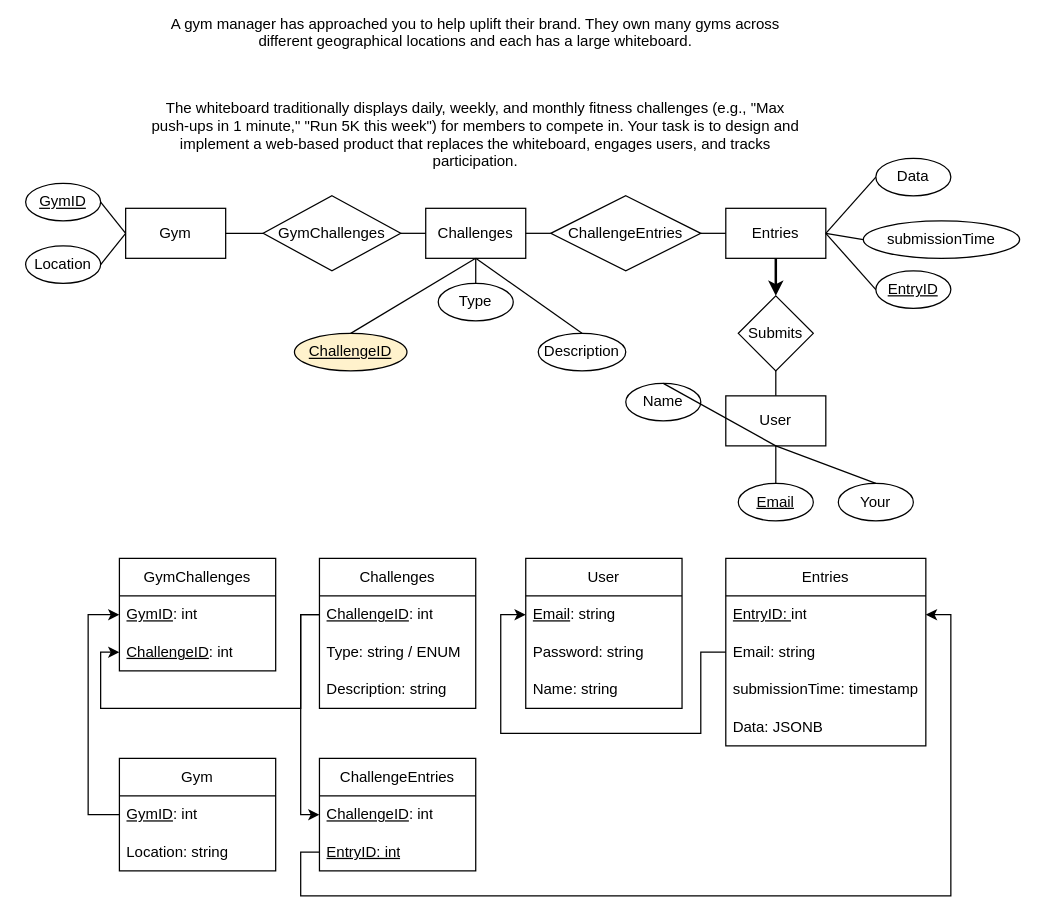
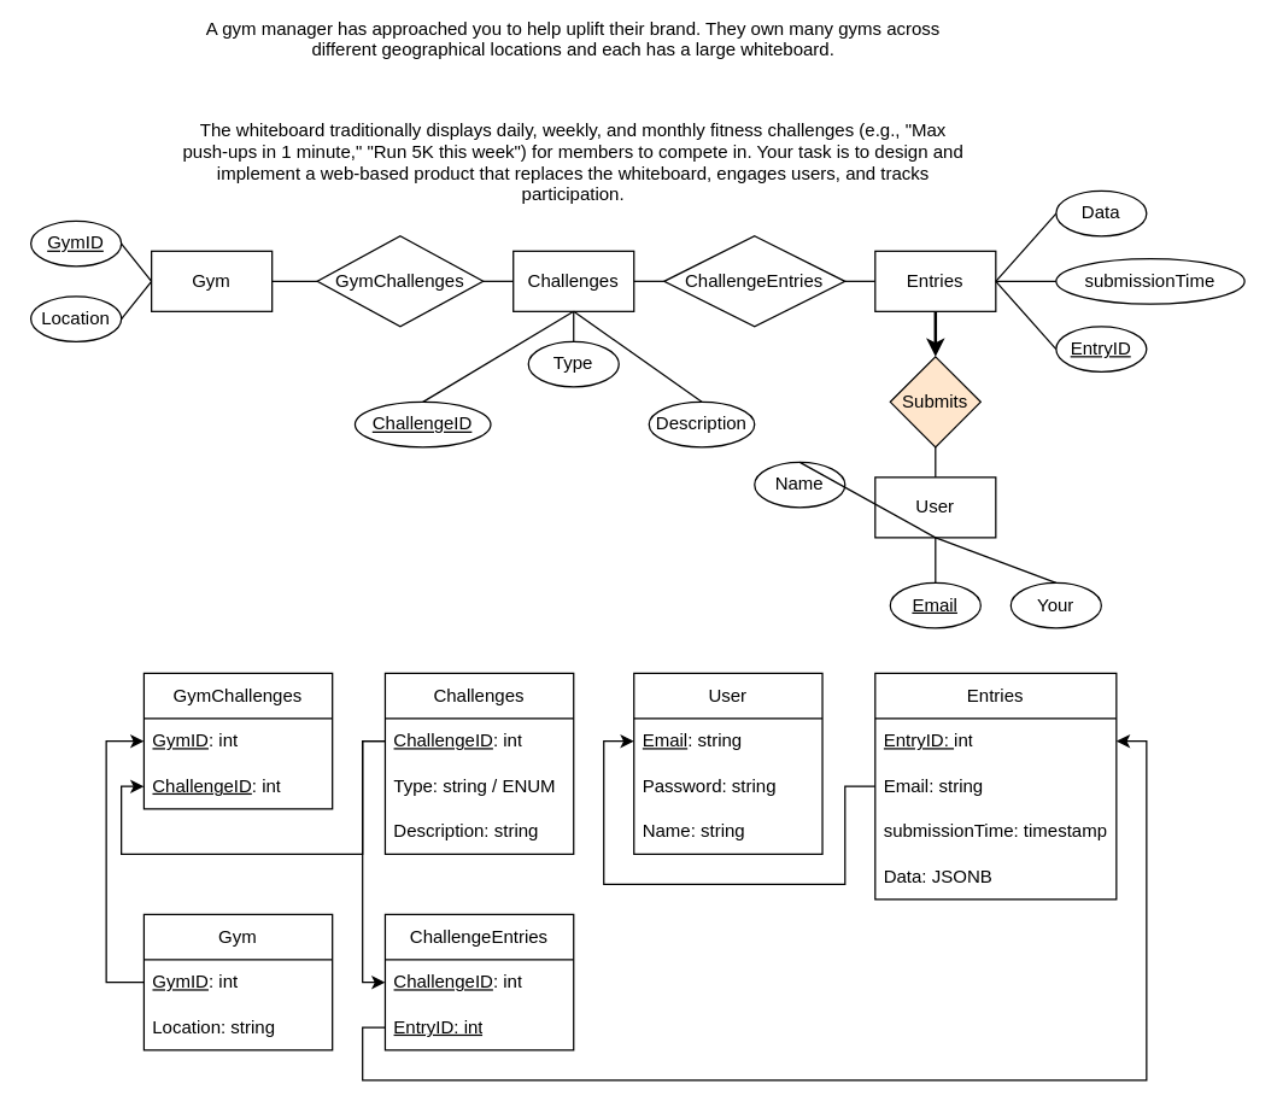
  <mxCell id="0" />
  <mxCell id="1" parent="0" />
  <mxCell id="2" value="Gym" style="swimlane;fontStyle=0;childLayout=stackLayout;horizontal=1;startSize=30;horizontalStack=0;resizeParent=1;resizeParentMax=0;resizeLast=0;collapsible=1;marginBottom=0;whiteSpace=wrap;html=1;" parent="1" vertex="1"><mxGeometry x="95" y="560" width="125" height="90" as="geometry" /></mxCell>
  <mxCell id="3" value="&lt;u&gt;GymID&lt;/u&gt;: int" style="text;strokeColor=none;fillColor=none;align=left;verticalAlign=middle;spacingLeft=4;spacingRight=4;overflow=hidden;points=[[0,0.5],[1,0.5]];portConstraint=eastwest;rotatable=0;whiteSpace=wrap;html=1;" parent="2" vertex="1"><mxGeometry y="30" width="125" height="30" as="geometry" /></mxCell>
  <mxCell id="4" value="&lt;div&gt;Location: string&lt;/div&gt;" style="text;strokeColor=none;fillColor=none;align=left;verticalAlign=middle;spacingLeft=4;spacingRight=4;overflow=hidden;points=[[0,0.5],[1,0.5]];portConstraint=eastwest;rotatable=0;whiteSpace=wrap;html=1;" parent="2" vertex="1"><mxGeometry y="60" width="125" height="30" as="geometry" /></mxCell>
  <mxCell id="5" value="&lt;p&gt;A gym manager has approached you to help uplift their brand. They own many gyms across different geographical locations and each has a large whiteboard.&lt;/p&gt;&lt;br/&gt;&lt;p&gt;The whiteboard traditionally displays daily, weekly, and monthly fitness challenges (e.g., &quot;Max push-ups in 1 minute,&quot; &quot;Run 5K this week&quot;) for members to compete in. Your task is to design and implement a web-based product that replaces the whiteboard, engages users, and tracks participation.&lt;/p&gt;&lt;div&gt;&lt;br/&gt;&lt;/div&gt;" style="text;html=1;align=center;verticalAlign=middle;whiteSpace=wrap;rounded=0;" parent="1" vertex="1"><mxGeometry x="120" y="20" width="520" height="30" as="geometry" /></mxCell>
  <mxCell id="6" value="&lt;div&gt;Gym&lt;/div&gt;" style="rounded=0;whiteSpace=wrap;html=1;" parent="1" vertex="1"><mxGeometry x="100" y="120" width="80" height="40" as="geometry" /></mxCell>
  <mxCell id="7" value="&lt;div&gt;&lt;u&gt;GymID&lt;/u&gt;&lt;/div&gt;" style="ellipse;whiteSpace=wrap;html=1;" parent="1" vertex="1"><mxGeometry x="20" y="100" width="60" height="30" as="geometry" /></mxCell>
  <mxCell id="8" value="&lt;div&gt;Type&lt;/div&gt;" style="ellipse;whiteSpace=wrap;html=1;" parent="1" vertex="1"><mxGeometry x="350" y="180" width="60" height="30" as="geometry" /></mxCell>
  <mxCell id="9" value="GymChallenges" style="rhombus;whiteSpace=wrap;html=1;" parent="1" vertex="1"><mxGeometry x="210" y="110" width="110" height="60" as="geometry" /></mxCell>
  <mxCell id="10" value="&lt;div&gt;Challenges&lt;/div&gt;" style="rounded=0;whiteSpace=wrap;html=1;" parent="1" vertex="1"><mxGeometry x="340" y="120" width="80" height="40" as="geometry" /></mxCell>
  <mxCell id="11" value="Location" style="ellipse;whiteSpace=wrap;html=1;" parent="1" vertex="1"><mxGeometry x="20" y="150" width="60" height="30" as="geometry" /></mxCell>
- <mxCell id="12" value="&lt;u&gt;ChallengeID&lt;/u&gt;" style="ellipse;whiteSpace=wrap;html=1;fillColor=#fff2cc;" parent="1" vertex="1"><mxGeometry x="235" y="220" width="90" height="30" as="geometry" /></mxCell>
+ <mxCell id="12" value="&lt;u&gt;ChallengeID&lt;/u&gt;" style="ellipse;whiteSpace=wrap;html=1;" parent="1" vertex="1"><mxGeometry x="235" y="220" width="90" height="30" as="geometry" /></mxCell>
  <mxCell id="13" value="Entries" style="rounded=0;whiteSpace=wrap;html=1;" parent="1" vertex="1"><mxGeometry x="580" y="120" width="80" height="40" as="geometry" /></mxCell>
  <mxCell id="14" value="User" style="rounded=0;whiteSpace=wrap;html=1;" parent="1" vertex="1"><mxGeometry x="580" y="270" width="80" height="40" as="geometry" /></mxCell>
  <mxCell id="15" value="" style="endArrow=none;html=1;rounded=0;exitX=0;exitY=0.5;exitDx=0;exitDy=0;entryX=1;entryY=0.5;entryDx=0;entryDy=0;" parent="1" source="6" target="7" edge="1"><mxGeometry width="50" height="50" relative="1" as="geometry"><mxPoint x="280" y="100" as="sourcePoint" /><mxPoint x="330" y="50" as="targetPoint" /></mxGeometry></mxCell>
  <mxCell id="16" value="" style="endArrow=none;html=1;rounded=0;entryX=0;entryY=0.5;entryDx=0;entryDy=0;exitX=1;exitY=0.5;exitDx=0;exitDy=0;" parent="1" source="11" target="6" edge="1"><mxGeometry width="50" height="50" relative="1" as="geometry"><mxPoint x="90" y="300" as="sourcePoint" /><mxPoint x="140" y="250" as="targetPoint" /></mxGeometry></mxCell>
  <mxCell id="17" value="" style="endArrow=none;html=1;rounded=0;entryX=0.5;entryY=1;entryDx=0;entryDy=0;exitX=0.5;exitY=0;exitDx=0;exitDy=0;" parent="1" source="12" target="10" edge="1"><mxGeometry width="50" height="50" relative="1" as="geometry"><mxPoint x="140" y="280" as="sourcePoint" /><mxPoint x="190" y="230" as="targetPoint" /></mxGeometry></mxCell>
  <mxCell id="18" value="" style="endArrow=none;html=1;rounded=0;entryX=0.5;entryY=1;entryDx=0;entryDy=0;exitX=0.5;exitY=0;exitDx=0;exitDy=0;" parent="1" source="8" target="10" edge="1"><mxGeometry width="50" height="50" relative="1" as="geometry"><mxPoint x="140" y="290" as="sourcePoint" /><mxPoint x="190" y="240" as="targetPoint" /></mxGeometry></mxCell>
  <mxCell id="19" value="ChallengeEntries" style="rhombus;whiteSpace=wrap;html=1;" parent="1" vertex="1"><mxGeometry x="440" y="110" width="120" height="60" as="geometry" /></mxCell>
- <mxCell id="20" value="&lt;div&gt;Submits&lt;/div&gt;" style="rhombus;whiteSpace=wrap;html=1;" parent="1" vertex="1"><mxGeometry x="590" y="190" width="60" height="60" as="geometry" /></mxCell>
+ <mxCell id="20" value="&lt;div&gt;Submits&lt;/div&gt;" style="rhombus;whiteSpace=wrap;html=1;fillColor=#ffe6cc;" parent="1" vertex="1"><mxGeometry x="590" y="190" width="60" height="60" as="geometry" /></mxCell>
  <mxCell id="21" value="&lt;div&gt;Description&lt;/div&gt;" style="ellipse;whiteSpace=wrap;html=1;" parent="1" vertex="1"><mxGeometry x="430" y="220" width="70" height="30" as="geometry" /></mxCell>
  <mxCell id="22" value="" style="endArrow=none;html=1;rounded=0;entryX=0.5;entryY=1;entryDx=0;entryDy=0;exitX=0.5;exitY=0;exitDx=0;exitDy=0;" parent="1" source="21" target="10" edge="1"><mxGeometry width="50" height="50" relative="1" as="geometry"><mxPoint x="390" y="230" as="sourcePoint" /><mxPoint x="390" y="170" as="targetPoint" /></mxGeometry></mxCell>
  <mxCell id="23" value="" style="endArrow=none;html=1;rounded=0;exitX=1;exitY=0.5;exitDx=0;exitDy=0;entryX=0;entryY=0.5;entryDx=0;entryDy=0;" parent="1" source="6" target="9" edge="1"><mxGeometry width="50" height="50" relative="1" as="geometry"><mxPoint x="180" y="260" as="sourcePoint" /><mxPoint x="230" y="210" as="targetPoint" /></mxGeometry></mxCell>
  <mxCell id="24" value="" style="endArrow=none;html=1;rounded=0;entryX=0;entryY=0.5;entryDx=0;entryDy=0;exitX=1;exitY=0.5;exitDx=0;exitDy=0;" parent="1" source="9" target="10" edge="1"><mxGeometry width="50" height="50" relative="1" as="geometry"><mxPoint x="190" y="230" as="sourcePoint" /><mxPoint x="240" y="180" as="targetPoint" /></mxGeometry></mxCell>
  <mxCell id="25" value="" style="endArrow=none;html=1;rounded=0;exitX=1;exitY=0.5;exitDx=0;exitDy=0;entryX=0;entryY=0.5;entryDx=0;entryDy=0;" parent="1" source="10" target="19" edge="1"><mxGeometry width="50" height="50" relative="1" as="geometry"><mxPoint x="310" y="330" as="sourcePoint" /><mxPoint x="360" y="280" as="targetPoint" /></mxGeometry></mxCell>
  <mxCell id="26" value="" style="endArrow=none;html=1;rounded=0;exitX=0;exitY=0.5;exitDx=0;exitDy=0;entryX=1;entryY=0.5;entryDx=0;entryDy=0;" parent="1" source="13" target="19" edge="1"><mxGeometry width="50" height="50" relative="1" as="geometry"><mxPoint x="390" y="390" as="sourcePoint" /><mxPoint x="440" y="340" as="targetPoint" /></mxGeometry></mxCell>
  <mxCell id="27" value="Name" style="ellipse;whiteSpace=wrap;html=1;" parent="1" vertex="1"><mxGeometry x="500" y="260" width="60" height="30" as="geometry" /></mxCell>
  <mxCell id="28" value="&lt;div&gt;&lt;u&gt;Email&lt;/u&gt;&lt;/div&gt;" style="ellipse;whiteSpace=wrap;html=1;" parent="1" vertex="1"><mxGeometry x="590" y="340" width="60" height="30" as="geometry" /></mxCell>
  <mxCell id="29" value="" style="endArrow=none;html=1;rounded=0;entryX=0.5;entryY=1;entryDx=0;entryDy=0;exitX=0.5;exitY=0;exitDx=0;exitDy=0;" parent="1" source="27" target="14" edge="1"><mxGeometry width="50" height="50" relative="1" as="geometry"><mxPoint x="503" y="350" as="sourcePoint" /><mxPoint x="590" y="320" as="targetPoint" /></mxGeometry></mxCell>
  <mxCell id="30" value="" style="endArrow=none;html=1;rounded=0;entryX=0.5;entryY=1;entryDx=0;entryDy=0;exitX=0.5;exitY=0;exitDx=0;exitDy=0;" parent="1" source="28" target="14" edge="1"><mxGeometry width="50" height="50" relative="1" as="geometry"><mxPoint x="470" y="400" as="sourcePoint" /><mxPoint x="520" y="350" as="targetPoint" /></mxGeometry></mxCell>
  <mxCell id="31" value="Your" style="ellipse;whiteSpace=wrap;html=1;" parent="1" vertex="1"><mxGeometry x="670" y="340" width="60" height="30" as="geometry" /></mxCell>
  <mxCell id="32" value="" style="endArrow=none;html=1;rounded=0;entryX=0.5;entryY=1;entryDx=0;entryDy=0;exitX=0.5;exitY=0;exitDx=0;exitDy=0;" parent="1" source="31" target="14" edge="1"><mxGeometry width="50" height="50" relative="1" as="geometry"><mxPoint x="450" y="450" as="sourcePoint" /><mxPoint x="500" y="400" as="targetPoint" /></mxGeometry></mxCell>
  <mxCell id="33" value="" style="endArrow=classic;html=1;rounded=0;exitX=0.5;exitY=1;exitDx=0;exitDy=0;entryX=0.5;entryY=0;entryDx=0;entryDy=0;strokeWidth=2;" parent="1" source="13" target="20" edge="1"><mxGeometry width="50" height="50" relative="1" as="geometry"><mxPoint x="300" y="380" as="sourcePoint" /><mxPoint x="350" y="330" as="targetPoint" /></mxGeometry></mxCell>
  <mxCell id="34" value="" style="endArrow=none;html=1;rounded=0;entryX=0.5;entryY=1;entryDx=0;entryDy=0;exitX=0.5;exitY=0;exitDx=0;exitDy=0;" parent="1" source="14" target="20" edge="1"><mxGeometry width="50" height="50" relative="1" as="geometry"><mxPoint x="330" y="370" as="sourcePoint" /><mxPoint x="380" y="320" as="targetPoint" /></mxGeometry></mxCell>
  <mxCell id="35" value="Data" style="ellipse;whiteSpace=wrap;html=1;" parent="1" vertex="1"><mxGeometry x="700" y="80" width="60" height="30" as="geometry" /></mxCell>
  <mxCell id="36" value="" style="endArrow=none;html=1;rounded=0;entryX=1;entryY=0.5;entryDx=0;entryDy=0;exitX=0;exitY=0.5;exitDx=0;exitDy=0;" parent="1" source="35" target="13" edge="1"><mxGeometry width="50" height="50" relative="1" as="geometry"><mxPoint x="370" y="340" as="sourcePoint" /><mxPoint x="420" y="290" as="targetPoint" /></mxGeometry></mxCell>
  <mxCell id="37" value="Challenges" style="swimlane;fontStyle=0;childLayout=stackLayout;horizontal=1;startSize=30;horizontalStack=0;resizeParent=1;resizeParentMax=0;resizeLast=0;collapsible=1;marginBottom=0;whiteSpace=wrap;html=1;" parent="1" vertex="1"><mxGeometry x="255" y="400" width="125" height="120" as="geometry" /></mxCell>
  <mxCell id="38" value="&lt;u&gt;ChallengeID&lt;/u&gt;: int" style="text;strokeColor=none;fillColor=none;align=left;verticalAlign=middle;spacingLeft=4;spacingRight=4;overflow=hidden;points=[[0,0.5],[1,0.5]];portConstraint=eastwest;rotatable=0;whiteSpace=wrap;html=1;" parent="37" vertex="1"><mxGeometry y="30" width="125" height="30" as="geometry" /></mxCell>
  <mxCell id="39" value="&lt;div&gt;Type: string / ENUM&lt;/div&gt;" style="text;strokeColor=none;fillColor=none;align=left;verticalAlign=middle;spacingLeft=4;spacingRight=4;overflow=hidden;points=[[0,0.5],[1,0.5]];portConstraint=eastwest;rotatable=0;whiteSpace=wrap;html=1;" parent="37" vertex="1"><mxGeometry y="60" width="125" height="30" as="geometry" /></mxCell>
  <mxCell id="40" value="&lt;div&gt;Description: string&lt;/div&gt;" style="text;strokeColor=none;fillColor=none;align=left;verticalAlign=middle;spacingLeft=4;spacingRight=4;overflow=hidden;points=[[0,0.5],[1,0.5]];portConstraint=eastwest;rotatable=0;whiteSpace=wrap;html=1;" parent="37" vertex="1"><mxGeometry y="90" width="125" height="30" as="geometry" /></mxCell>
  <mxCell id="41" value="User" style="swimlane;fontStyle=0;childLayout=stackLayout;horizontal=1;startSize=30;horizontalStack=0;resizeParent=1;resizeParentMax=0;resizeLast=0;collapsible=1;marginBottom=0;whiteSpace=wrap;html=1;" parent="1" vertex="1"><mxGeometry x="420" y="400" width="125" height="120" as="geometry" /></mxCell>
  <mxCell id="42" value="&lt;u&gt;Email&lt;/u&gt;: string" style="text;strokeColor=none;fillColor=none;align=left;verticalAlign=middle;spacingLeft=4;spacingRight=4;overflow=hidden;points=[[0,0.5],[1,0.5]];portConstraint=eastwest;rotatable=0;whiteSpace=wrap;html=1;" parent="41" vertex="1"><mxGeometry y="30" width="125" height="30" as="geometry" /></mxCell>
  <mxCell id="43" value="Password: string" style="text;strokeColor=none;fillColor=none;align=left;verticalAlign=middle;spacingLeft=4;spacingRight=4;overflow=hidden;points=[[0,0.5],[1,0.5]];portConstraint=eastwest;rotatable=0;whiteSpace=wrap;html=1;" parent="41" vertex="1"><mxGeometry y="60" width="125" height="30" as="geometry" /></mxCell>
  <mxCell id="44" value="Name: string" style="text;strokeColor=none;fillColor=none;align=left;verticalAlign=middle;spacingLeft=4;spacingRight=4;overflow=hidden;points=[[0,0.5],[1,0.5]];portConstraint=eastwest;rotatable=0;whiteSpace=wrap;html=1;" parent="41" vertex="1"><mxGeometry y="90" width="125" height="30" as="geometry" /></mxCell>
  <mxCell id="45" value="GymChallenges" style="swimlane;fontStyle=0;childLayout=stackLayout;horizontal=1;startSize=30;horizontalStack=0;resizeParent=1;resizeParentMax=0;resizeLast=0;collapsible=1;marginBottom=0;whiteSpace=wrap;html=1;" parent="1" vertex="1"><mxGeometry x="95" y="400" width="125" height="90" as="geometry" /></mxCell>
  <mxCell id="46" value="&lt;u&gt;GymID&lt;/u&gt;: int" style="text;strokeColor=none;fillColor=none;align=left;verticalAlign=middle;spacingLeft=4;spacingRight=4;overflow=hidden;points=[[0,0.5],[1,0.5]];portConstraint=eastwest;rotatable=0;whiteSpace=wrap;html=1;" parent="45" vertex="1"><mxGeometry y="30" width="125" height="30" as="geometry" /></mxCell>
  <mxCell id="47" value="&lt;u&gt;ChallengeID&lt;/u&gt;: int" style="text;strokeColor=none;fillColor=none;align=left;verticalAlign=middle;spacingLeft=4;spacingRight=4;overflow=hidden;points=[[0,0.5],[1,0.5]];portConstraint=eastwest;rotatable=0;whiteSpace=wrap;html=1;" parent="45" vertex="1"><mxGeometry y="60" width="125" height="30" as="geometry" /></mxCell>
  <mxCell id="48" value="Entries" style="swimlane;fontStyle=0;childLayout=stackLayout;horizontal=1;startSize=30;horizontalStack=0;resizeParent=1;resizeParentMax=0;resizeLast=0;collapsible=1;marginBottom=0;whiteSpace=wrap;html=1;" parent="1" vertex="1"><mxGeometry x="580" y="400" width="160" height="150" as="geometry" /></mxCell>
  <mxCell id="49" value="&lt;u&gt;EntryID: &lt;/u&gt;int" style="text;strokeColor=none;fillColor=none;align=left;verticalAlign=middle;spacingLeft=4;spacingRight=4;overflow=hidden;points=[[0,0.5],[1,0.5]];portConstraint=eastwest;rotatable=0;whiteSpace=wrap;html=1;" parent="48" vertex="1"><mxGeometry y="30" width="160" height="30" as="geometry" /></mxCell>
  <mxCell id="50" value="Email: string" style="text;strokeColor=none;fillColor=none;align=left;verticalAlign=middle;spacingLeft=4;spacingRight=4;overflow=hidden;points=[[0,0.5],[1,0.5]];portConstraint=eastwest;rotatable=0;whiteSpace=wrap;html=1;" parent="48" vertex="1"><mxGeometry y="60" width="160" height="30" as="geometry" /></mxCell>
  <mxCell id="51" value="submissionTime: timestamp" style="text;strokeColor=none;fillColor=none;align=left;verticalAlign=middle;spacingLeft=4;spacingRight=4;overflow=hidden;points=[[0,0.5],[1,0.5]];portConstraint=eastwest;rotatable=0;whiteSpace=wrap;html=1;" parent="48" vertex="1"><mxGeometry y="90" width="160" height="30" as="geometry" /></mxCell>
  <mxCell id="52" value="Data: JSONB" style="text;strokeColor=none;fillColor=none;align=left;verticalAlign=middle;spacingLeft=4;spacingRight=4;overflow=hidden;points=[[0,0.5],[1,0.5]];portConstraint=eastwest;rotatable=0;whiteSpace=wrap;html=1;" parent="48" vertex="1"><mxGeometry y="120" width="160" height="30" as="geometry" /></mxCell>
  <mxCell id="53" style="edgeStyle=orthogonalEdgeStyle;rounded=0;orthogonalLoop=1;jettySize=auto;html=1;exitX=0;exitY=0.5;exitDx=0;exitDy=0;entryX=0;entryY=0.5;entryDx=0;entryDy=0;" parent="1" source="50" target="42" edge="1"><mxGeometry relative="1" as="geometry"><Array as="points"><mxPoint x="560" y="475" /><mxPoint x="560" y="540" /><mxPoint x="400" y="540" /><mxPoint x="400" y="445" /></Array></mxGeometry></mxCell>
  <mxCell id="54" value="ChallengeEntries" style="swimlane;fontStyle=0;childLayout=stackLayout;horizontal=1;startSize=30;horizontalStack=0;resizeParent=1;resizeParentMax=0;resizeLast=0;collapsible=1;marginBottom=0;whiteSpace=wrap;html=1;" parent="1" vertex="1"><mxGeometry x="255" y="560" width="125" height="90" as="geometry" /></mxCell>
  <mxCell id="55" value="&lt;u&gt;ChallengeID&lt;/u&gt;: int" style="text;strokeColor=none;fillColor=none;align=left;verticalAlign=middle;spacingLeft=4;spacingRight=4;overflow=hidden;points=[[0,0.5],[1,0.5]];portConstraint=eastwest;rotatable=0;whiteSpace=wrap;html=1;" parent="54" vertex="1"><mxGeometry y="30" width="125" height="30" as="geometry" /></mxCell>
  <mxCell id="56" value="&lt;u&gt;EntryID: int&lt;/u&gt;" style="text;strokeColor=none;fillColor=none;align=left;verticalAlign=middle;spacingLeft=4;spacingRight=4;overflow=hidden;points=[[0,0.5],[1,0.5]];portConstraint=eastwest;rotatable=0;whiteSpace=wrap;html=1;" parent="54" vertex="1"><mxGeometry y="60" width="125" height="30" as="geometry" /></mxCell>
  <mxCell id="57" value="&lt;u&gt;EntryID&lt;/u&gt;" style="ellipse;whiteSpace=wrap;html=1;" parent="1" vertex="1"><mxGeometry x="700" y="170" width="60" height="30" as="geometry" /></mxCell>
  <mxCell id="58" value="" style="endArrow=none;html=1;rounded=0;entryX=1;entryY=0.5;entryDx=0;entryDy=0;exitX=0;exitY=0.5;exitDx=0;exitDy=0;" parent="1" source="57" target="13" edge="1"><mxGeometry width="50" height="50" relative="1" as="geometry"><mxPoint x="710" y="125" as="sourcePoint" /><mxPoint x="670" y="150" as="targetPoint" /></mxGeometry></mxCell>
  <mxCell id="59" style="edgeStyle=orthogonalEdgeStyle;rounded=0;orthogonalLoop=1;jettySize=auto;html=1;exitX=0;exitY=0.5;exitDx=0;exitDy=0;entryX=0;entryY=0.5;entryDx=0;entryDy=0;" parent="1" source="3" target="46" edge="1"><mxGeometry relative="1" as="geometry"><Array as="points"><mxPoint x="70" y="605" /><mxPoint x="70" y="445" /></Array></mxGeometry></mxCell>
  <mxCell id="60" style="edgeStyle=orthogonalEdgeStyle;rounded=0;orthogonalLoop=1;jettySize=auto;html=1;exitX=0;exitY=0.5;exitDx=0;exitDy=0;entryX=1;entryY=0.5;entryDx=0;entryDy=0;" parent="1" source="56" target="49" edge="1"><mxGeometry relative="1" as="geometry"><Array as="points"><mxPoint x="240" y="635" /><mxPoint x="240" y="670" /><mxPoint x="760" y="670" /><mxPoint x="760" y="445" /></Array></mxGeometry></mxCell>
  <mxCell id="61" style="edgeStyle=orthogonalEdgeStyle;rounded=0;orthogonalLoop=1;jettySize=auto;html=1;exitX=0;exitY=0.5;exitDx=0;exitDy=0;entryX=0;entryY=0.5;entryDx=0;entryDy=0;" parent="1" source="38" target="47" edge="1"><mxGeometry relative="1" as="geometry"><Array as="points"><mxPoint x="240" y="445" /><mxPoint x="240" y="520" /><mxPoint x="80" y="520" /><mxPoint x="80" y="475" /></Array></mxGeometry></mxCell>
  <mxCell id="62" style="edgeStyle=orthogonalEdgeStyle;rounded=0;orthogonalLoop=1;jettySize=auto;html=1;exitX=0;exitY=0.5;exitDx=0;exitDy=0;entryX=0;entryY=0.5;entryDx=0;entryDy=0;" parent="1" source="38" target="55" edge="1"><mxGeometry relative="1" as="geometry"><Array as="points"><mxPoint x="240" y="445" /><mxPoint x="240" y="605" /></Array></mxGeometry></mxCell>
- <mxCell id="63" value="submissionTime" style="ellipse;whiteSpace=wrap;html=1;" parent="1" vertex="1"><mxGeometry x="690" y="130" width="125" height="30" as="geometry" /></mxCell>
+ <mxCell id="63" value="submissionTime" style="ellipse;whiteSpace=wrap;html=1;" parent="1" vertex="1"><mxGeometry x="700" y="125" width="125" height="30" as="geometry" /></mxCell>
  <mxCell id="64" value="" style="endArrow=none;html=1;rounded=0;entryX=1;entryY=0.5;entryDx=0;entryDy=0;exitX=0;exitY=0.5;exitDx=0;exitDy=0;" parent="1" source="63" target="13" edge="1"><mxGeometry width="50" height="50" relative="1" as="geometry"><mxPoint x="710" y="125" as="sourcePoint" /><mxPoint x="670" y="150" as="targetPoint" /></mxGeometry></mxCell>
